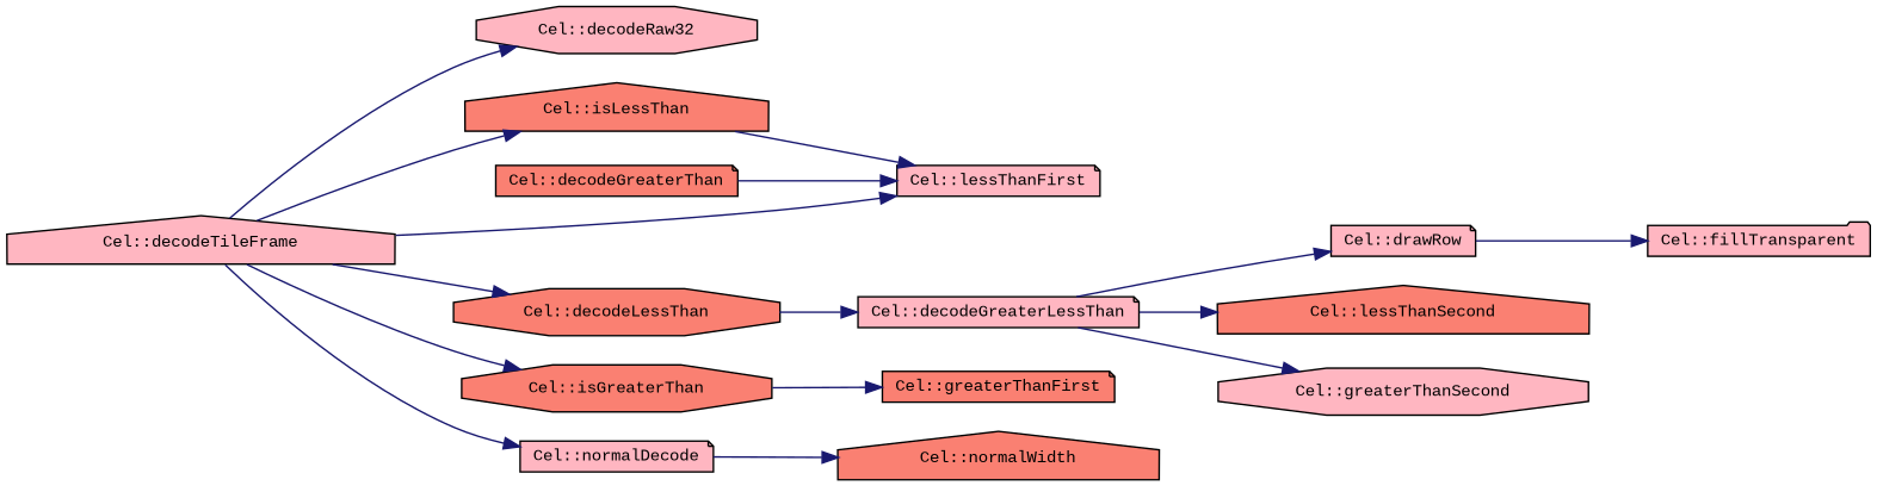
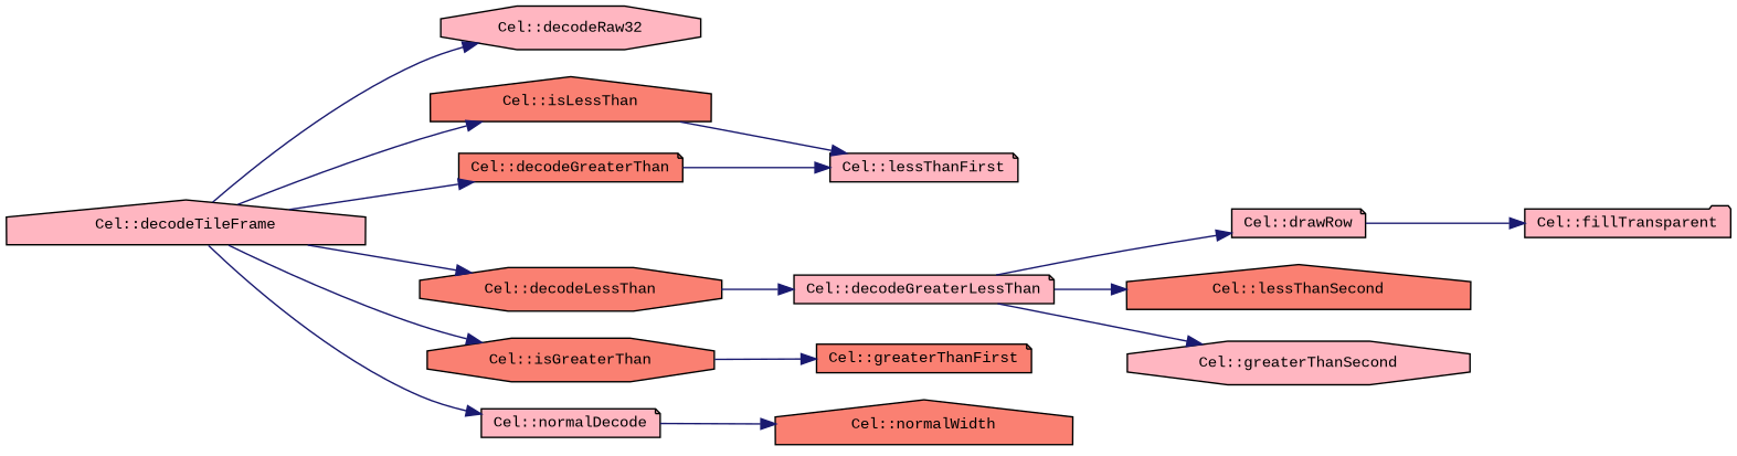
  digraph {
    fontname="Liberation Mono"
    rankdir=LR
    node [color=black fillcolor=lightpink fontname="Liberation Mono" fontsize=10 shape=note style=filled]
    edge [color=midnightblue fontname="Liberation Mono" fontsize=10 labelfontname=Helvetica labelfontsize=10 style=solid]
    n1 [fontcolor=black height=0.2 label="Cel::decodeTileFrame" shape=house width=0.4]
    n2 [height=0.2 label="Cel::decodeRaw32" shape=octagon width=0.4]
    n3 [fillcolor=salmon height=0.2 label="Cel::isLessThan" shape=house width=0.4]
    n4 [fillcolor=salmon height=0.2 label="Cel::decodeLessThan" shape=octagon width=0.4]
    n5 [fillcolor=salmon height=0.2 label="Cel::isGreaterThan" shape=octagon width=0.4]
    n6 [fillcolor=salmon height=0.2 label="Cel::decodeGreaterThan" width=0.4]
    n7 [height=0.2 label="Cel::normalDecode" width=0.4]
    n8 [height=0.2 label="Cel::lessThanFirst" width=0.4]
    n9 [height=0.2 label="Cel::decodeGreaterLessThan" width=0.4]
    n10 [fillcolor=salmon height=0.2 label="Cel::greaterThanFirst" width=0.4]
    n11 [fillcolor=salmon height=0.2 label="Cel::normalWidth" shape=house width=0.4]
    n12 [height=0.2 label="Cel::drawRow" width=0.4]
    n13 [fillcolor=salmon height=0.2 label="Cel::lessThanSecond" shape=house width=0.4]
    n14 [height=0.2 label="Cel::greaterThanSecond" shape=octagon width=0.4]
    n15 [height=0.2 label="Cel::fillTransparent" shape=folder width=0.4]
    n1 -> n2
    n1 -> n3
    n1 -> n4
    n1 -> n5
-   n1 -> n8
+   n1 -> n6
    n1 -> n7
    n3 -> n8
    n4 -> n9
    n5 -> n10
    n6 -> n8
    n7 -> n11
    n9 -> n12
    n9 -> n13
    n9 -> n14
    n12 -> n15
  }
